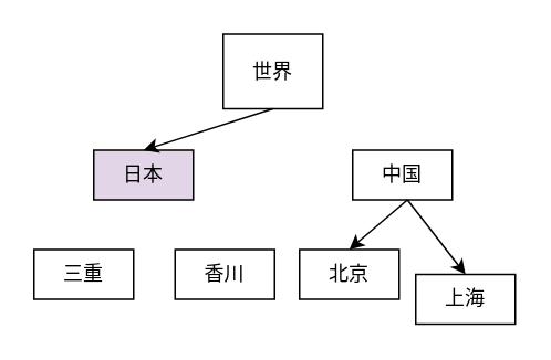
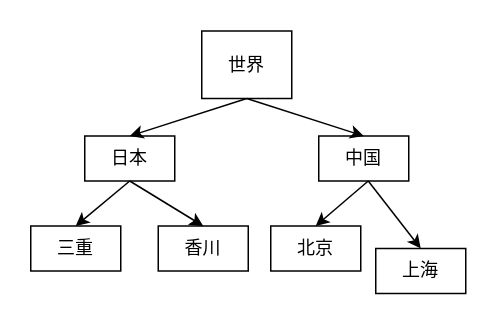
  <mxCell id="0" />
  <mxCell id="1" parent="0" />
  <mxCell id="2" value="世界" style="rounded=0;whiteSpace=wrap;html=1;" parent="1" vertex="1"><mxGeometry x="134" y="20" width="60" height="45" as="geometry" /></mxCell>
- <mxCell id="3" value="日本" style="rounded=0;whiteSpace=wrap;html=1;fillColor=#e1d5e7;" parent="1" vertex="1"><mxGeometry x="56" y="90" width="60" height="30" as="geometry" /></mxCell>
+ <mxCell id="3" value="日本" style="rounded=0;whiteSpace=wrap;html=1;" parent="1" vertex="1"><mxGeometry x="56" y="90" width="60" height="30" as="geometry" /></mxCell>
  <mxCell id="4" value="" style="endArrow=classic;html=1;rounded=0;exitX=0.5;exitY=1;exitDx=0;exitDy=0;entryX=0.5;entryY=0;entryDx=0;entryDy=0;" parent="1" source="2" target="3" edge="1"><mxGeometry width="50" height="50" relative="1" as="geometry"><mxPoint x="120" y="40" as="sourcePoint" /><mxPoint x="170" y="-10" as="targetPoint" /></mxGeometry></mxCell>
  <mxCell id="5" value="中国" style="rounded=0;whiteSpace=wrap;html=1;" parent="1" vertex="1"><mxGeometry x="212" y="90" width="60" height="30" as="geometry" /></mxCell>
+ <mxCell id="6" value="" style="endArrow=classic;html=1;rounded=0;entryX=0.5;entryY=0;entryDx=0;entryDy=0;exitX=0.5;exitY=1;exitDx=0;exitDy=0;" parent="1" source="2" target="5" edge="1"><mxGeometry width="50" height="50" relative="1" as="geometry"><mxPoint x="180" y="50" as="sourcePoint" /><mxPoint x="270" y="-10" as="targetPoint" /></mxGeometry></mxCell>
  <mxCell id="7" value="三重" style="rounded=0;whiteSpace=wrap;html=1;" parent="1" vertex="1"><mxGeometry x="20" y="150" width="60" height="30" as="geometry" /></mxCell>
  <mxCell id="8" value="香川" style="rounded=0;whiteSpace=wrap;html=1;" parent="1" vertex="1"><mxGeometry x="105" y="150" width="60" height="30" as="geometry" /></mxCell>
+ <mxCell id="9" value="" style="endArrow=classic;html=1;rounded=0;exitX=0.5;exitY=1;exitDx=0;exitDy=0;entryX=0.5;entryY=0;entryDx=0;entryDy=0;" parent="1" source="3" target="7" edge="1"><mxGeometry width="50" height="50" relative="1" as="geometry"><mxPoint x="150" y="180" as="sourcePoint" /><mxPoint x="200" y="130" as="targetPoint" /></mxGeometry></mxCell>
+ <mxCell id="10" value="" style="endArrow=classic;html=1;rounded=0;entryX=0.5;entryY=0;entryDx=0;entryDy=0;exitX=0.5;exitY=1;exitDx=0;exitDy=0;" parent="1" source="3" target="8" edge="1"><mxGeometry width="50" height="50" relative="1" as="geometry"><mxPoint x="120" y="130" as="sourcePoint" /><mxPoint x="200" y="130" as="targetPoint" /></mxGeometry></mxCell>
  <mxCell id="11" value="北京" style="rounded=0;whiteSpace=wrap;html=1;" parent="1" vertex="1"><mxGeometry x="180" y="150" width="60" height="30" as="geometry" /></mxCell>
  <mxCell id="12" value="上海" style="rounded=0;whiteSpace=wrap;html=1;" parent="1" vertex="1"><mxGeometry x="250" y="165" width="60" height="30" as="geometry" /></mxCell>
  <mxCell id="13" value="" style="endArrow=classic;html=1;rounded=0;exitX=0.5;exitY=1;exitDx=0;exitDy=0;entryX=0.5;entryY=0;entryDx=0;entryDy=0;" parent="1" target="11" edge="1"><mxGeometry width="50" height="50" relative="1" as="geometry"><mxPoint x="245" y="120" as="sourcePoint" /><mxPoint x="325" y="130" as="targetPoint" /></mxGeometry></mxCell>
  <mxCell id="14" value="" style="endArrow=classic;html=1;rounded=0;entryX=0.5;entryY=0;entryDx=0;entryDy=0;exitX=0.5;exitY=1;exitDx=0;exitDy=0;" parent="1" target="12" edge="1"><mxGeometry width="50" height="50" relative="1" as="geometry"><mxPoint x="245" y="120" as="sourcePoint" /><mxPoint x="325" y="130" as="targetPoint" /></mxGeometry></mxCell>
